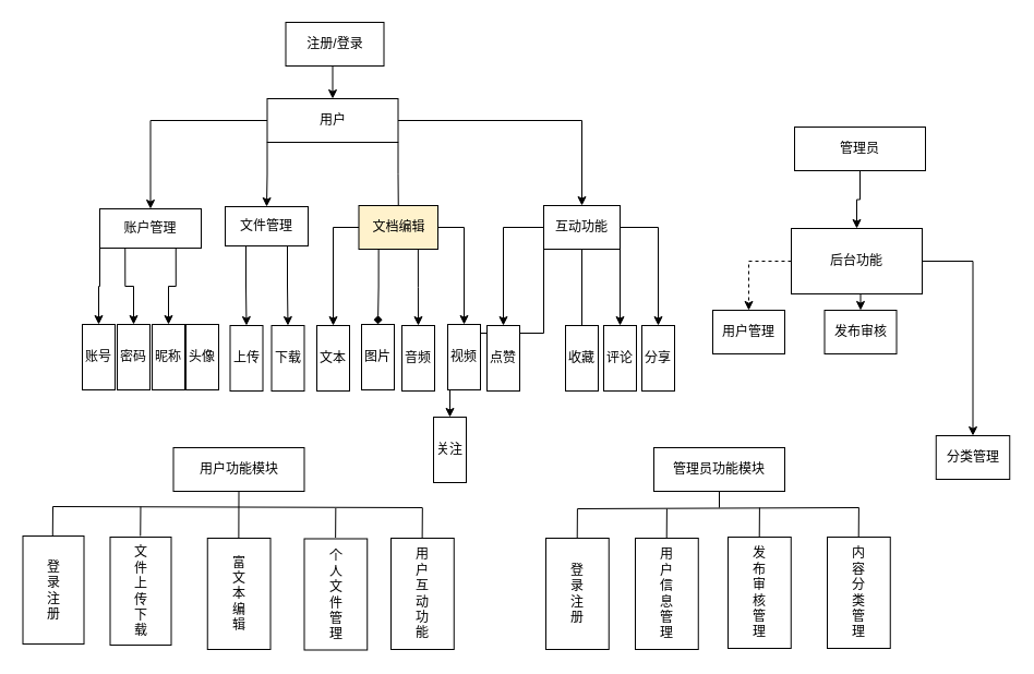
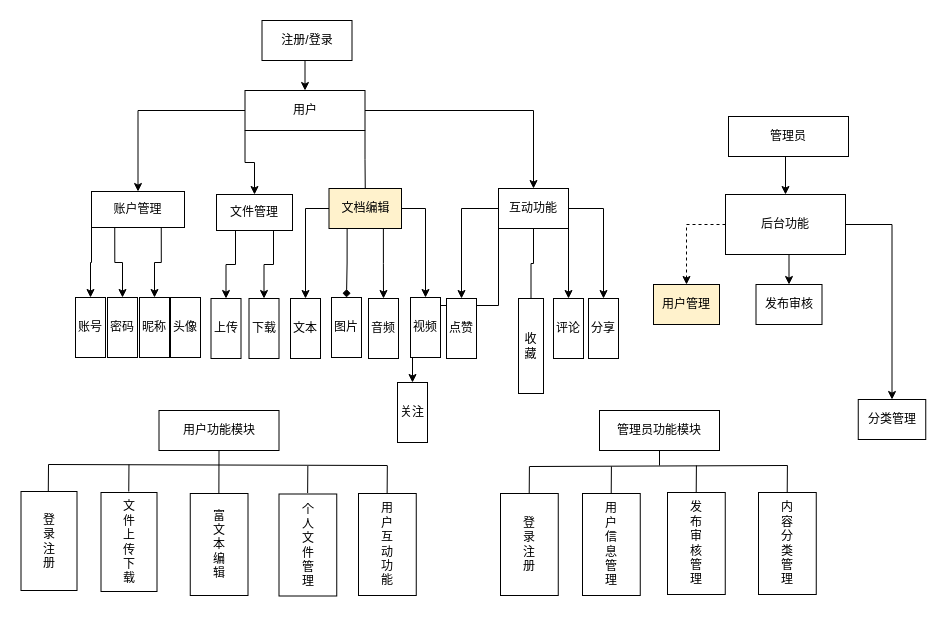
  <mxCell id="0" />
  <mxCell id="1" parent="0" />
  <mxCell id="2" style="edgeStyle=orthogonalEdgeStyle;rounded=0;orthogonalLoop=1;jettySize=auto;html=1;exitX=0;exitY=0.5;exitDx=0;exitDy=0;entryX=0.5;entryY=0;entryDx=0;entryDy=0;" parent="1" source="6" target="12" edge="1"><mxGeometry relative="1" as="geometry" /></mxCell>
  <mxCell id="3" style="edgeStyle=orthogonalEdgeStyle;rounded=0;orthogonalLoop=1;jettySize=auto;html=1;exitX=1;exitY=0.5;exitDx=0;exitDy=0;entryX=0.5;entryY=0;entryDx=0;entryDy=0;" parent="1" source="6" target="22" edge="1"><mxGeometry relative="1" as="geometry" /></mxCell>
  <mxCell id="4" style="edgeStyle=orthogonalEdgeStyle;rounded=0;orthogonalLoop=1;jettySize=auto;html=1;exitX=0;exitY=1;exitDx=0;exitDy=0;entryX=0.5;entryY=0;entryDx=0;entryDy=0;" parent="1" source="6" target="48" edge="1"><mxGeometry relative="1" as="geometry" /></mxCell>
  <mxCell id="5" style="edgeStyle=orthogonalEdgeStyle;rounded=0;orthogonalLoop=1;jettySize=auto;html=1;exitX=1;exitY=1;exitDx=0;exitDy=0;entryX=0.5;entryY=0;entryDx=0;entryDy=0;endArrow=none;" parent="1" source="6" target="27" edge="1"><mxGeometry relative="1" as="geometry" /></mxCell>
  <mxCell id="6" value="用户" style="rounded=0;whiteSpace=wrap;html=1;" parent="1" vertex="1"><mxGeometry x="244.5" y="90" width="120" height="40" as="geometry" /></mxCell>
  <mxCell id="7" style="edgeStyle=orthogonalEdgeStyle;rounded=0;orthogonalLoop=1;jettySize=auto;html=1;exitX=0.5;exitY=1;exitDx=0;exitDy=0;entryX=0.5;entryY=0;entryDx=0;entryDy=0;" parent="1" source="8" target="6" edge="1"><mxGeometry relative="1" as="geometry" /></mxCell>
  <mxCell id="8" value="注册/登录" style="rounded=0;whiteSpace=wrap;html=1;" parent="1" vertex="1"><mxGeometry x="261.5" y="20" width="90" height="40" as="geometry" /></mxCell>
  <mxCell id="9" style="edgeStyle=orthogonalEdgeStyle;rounded=0;orthogonalLoop=1;jettySize=auto;html=1;exitX=0.25;exitY=1;exitDx=0;exitDy=0;entryX=0.5;entryY=0;entryDx=0;entryDy=0;" parent="1" source="12" target="15" edge="1"><mxGeometry relative="1" as="geometry" /></mxCell>
  <mxCell id="10" style="edgeStyle=orthogonalEdgeStyle;rounded=0;orthogonalLoop=1;jettySize=auto;html=1;exitX=0.75;exitY=1;exitDx=0;exitDy=0;entryX=0.5;entryY=0;entryDx=0;entryDy=0;" parent="1" source="12" target="13" edge="1"><mxGeometry relative="1" as="geometry" /></mxCell>
  <mxCell id="11" style="edgeStyle=orthogonalEdgeStyle;rounded=0;orthogonalLoop=1;jettySize=auto;html=1;exitX=0;exitY=1;exitDx=0;exitDy=0;entryX=0.5;entryY=0;entryDx=0;entryDy=0;" parent="1" source="12" target="14" edge="1"><mxGeometry relative="1" as="geometry" /></mxCell>
  <mxCell id="12" value="账户管理" style="rounded=0;whiteSpace=wrap;html=1;" parent="1" vertex="1"><mxGeometry x="91" y="191" width="93" height="36" as="geometry" /></mxCell>
  <mxCell id="13" value="昵称" style="rounded=0;whiteSpace=wrap;html=1;" parent="1" vertex="1"><mxGeometry x="139" y="297" width="30" height="60" as="geometry" /></mxCell>
  <mxCell id="14" value="账号" style="rounded=0;whiteSpace=wrap;html=1;" parent="1" vertex="1"><mxGeometry x="75" y="297" width="30" height="60" as="geometry" /></mxCell>
  <mxCell id="15" value="密码" style="rounded=0;whiteSpace=wrap;html=1;" parent="1" vertex="1"><mxGeometry x="107" y="297" width="30" height="60" as="geometry" /></mxCell>
  <mxCell id="16" value="头像" style="rounded=0;whiteSpace=wrap;html=1;" parent="1" vertex="1"><mxGeometry x="170" y="297" width="30" height="60" as="geometry" /></mxCell>
  <mxCell id="17" style="edgeStyle=orthogonalEdgeStyle;rounded=0;orthogonalLoop=1;jettySize=auto;html=1;exitX=0;exitY=0.5;exitDx=0;exitDy=0;entryX=0.5;entryY=0;entryDx=0;entryDy=0;" parent="1" source="22" target="32" edge="1"><mxGeometry relative="1" as="geometry" /></mxCell>
  <mxCell id="18" style="edgeStyle=orthogonalEdgeStyle;rounded=0;orthogonalLoop=1;jettySize=auto;html=1;exitX=0.5;exitY=1;exitDx=0;exitDy=0;entryX=0.5;entryY=0;entryDx=0;entryDy=0;endArrow=none;" parent="1" source="22" target="34" edge="1"><mxGeometry relative="1" as="geometry" /></mxCell>
  <mxCell id="19" style="edgeStyle=orthogonalEdgeStyle;rounded=0;orthogonalLoop=1;jettySize=auto;html=1;exitX=1;exitY=0.5;exitDx=0;exitDy=0;" parent="1" source="22" target="35" edge="1"><mxGeometry relative="1" as="geometry" /></mxCell>
  <mxCell id="20" style="edgeStyle=orthogonalEdgeStyle;rounded=0;orthogonalLoop=1;jettySize=auto;html=1;exitX=0;exitY=1;exitDx=0;exitDy=0;entryX=0.5;entryY=0;entryDx=0;entryDy=0;" parent="1" source="22" target="33" edge="1"><mxGeometry relative="1" as="geometry" /></mxCell>
  <mxCell id="21" style="edgeStyle=orthogonalEdgeStyle;rounded=0;orthogonalLoop=1;jettySize=auto;html=1;exitX=1;exitY=1;exitDx=0;exitDy=0;entryX=0.5;entryY=0;entryDx=0;entryDy=0;" parent="1" source="22" target="36" edge="1"><mxGeometry relative="1" as="geometry" /></mxCell>
  <mxCell id="22" value="互动功能" style="rounded=0;whiteSpace=wrap;html=1;" parent="1" vertex="1"><mxGeometry x="498" y="188" width="70" height="40" as="geometry" /></mxCell>
  <mxCell id="23" style="edgeStyle=orthogonalEdgeStyle;rounded=0;orthogonalLoop=1;jettySize=auto;html=1;exitX=0;exitY=0.5;exitDx=0;exitDy=0;entryX=0.5;entryY=0;entryDx=0;entryDy=0;" parent="1" source="27" target="28" edge="1"><mxGeometry relative="1" as="geometry" /></mxCell>
  <mxCell id="24" style="edgeStyle=orthogonalEdgeStyle;rounded=0;orthogonalLoop=1;jettySize=auto;html=1;exitX=0.25;exitY=1;exitDx=0;exitDy=0;entryX=0.5;entryY=0;entryDx=0;entryDy=0;endArrow=diamond;" parent="1" source="27" target="29" edge="1"><mxGeometry relative="1" as="geometry" /></mxCell>
  <mxCell id="25" style="edgeStyle=orthogonalEdgeStyle;rounded=0;orthogonalLoop=1;jettySize=auto;html=1;exitX=0.75;exitY=1;exitDx=0;exitDy=0;entryX=0.5;entryY=0;entryDx=0;entryDy=0;" parent="1" source="27" target="30" edge="1"><mxGeometry relative="1" as="geometry" /></mxCell>
  <mxCell id="26" style="edgeStyle=orthogonalEdgeStyle;rounded=0;orthogonalLoop=1;jettySize=auto;html=1;exitX=1;exitY=0.5;exitDx=0;exitDy=0;entryX=0.5;entryY=0;entryDx=0;entryDy=0;" parent="1" source="27" target="31" edge="1"><mxGeometry relative="1" as="geometry" /></mxCell>
  <mxCell id="27" value="文档编辑" style="rounded=0;whiteSpace=wrap;html=1;fillColor=#fff2cc;" parent="1" vertex="1"><mxGeometry x="328.5" y="188" width="72.5" height="40" as="geometry" /></mxCell>
  <mxCell id="28" value="文本" style="rounded=0;whiteSpace=wrap;html=1;" parent="1" vertex="1"><mxGeometry x="290" y="298" width="30" height="60" as="geometry" /></mxCell>
  <mxCell id="29" value="图片" style="rounded=0;whiteSpace=wrap;html=1;" parent="1" vertex="1"><mxGeometry x="331" y="297" width="30" height="60" as="geometry" /></mxCell>
  <mxCell id="30" value="音频" style="rounded=0;whiteSpace=wrap;html=1;" parent="1" vertex="1"><mxGeometry x="368" y="298" width="30" height="60" as="geometry" /></mxCell>
  <mxCell id="31" value="视频" style="rounded=0;whiteSpace=wrap;html=1;" parent="1" vertex="1"><mxGeometry x="410" y="297" width="30" height="60" as="geometry" /></mxCell>
  <mxCell id="32" value="点赞" style="rounded=0;whiteSpace=wrap;html=1;" parent="1" vertex="1"><mxGeometry x="446" y="298" width="30" height="60" as="geometry" /></mxCell>
  <mxCell id="33" value="关注" style="rounded=0;whiteSpace=wrap;html=1;" parent="1" vertex="1"><mxGeometry x="397" y="382" width="30" height="60" as="geometry" /></mxCell>
- <mxCell id="34" value="收藏" style="rounded=0;whiteSpace=wrap;html=1;" parent="1" vertex="1"><mxGeometry x="518" y="298" width="30" height="60" as="geometry" /></mxCell>
+ <mxCell id="34" value="收藏" style="rounded=0;whiteSpace=wrap;html=1;" parent="1" vertex="1"><mxGeometry x="518" y="298" width="25" height="95" as="geometry" /></mxCell>
  <mxCell id="35" value="分享" style="rounded=0;whiteSpace=wrap;html=1;" parent="1" vertex="1"><mxGeometry x="588" y="298" width="30" height="60" as="geometry" /></mxCell>
  <mxCell id="36" value="评论" style="rounded=0;whiteSpace=wrap;html=1;" parent="1" vertex="1"><mxGeometry x="553" y="298" width="30" height="60" as="geometry" /></mxCell>
  <mxCell id="37" style="edgeStyle=orthogonalEdgeStyle;rounded=0;orthogonalLoop=1;jettySize=auto;html=1;dashed=1;" parent="1" source="40" target="42" edge="1"><mxGeometry relative="1" as="geometry" /></mxCell>
  <mxCell id="38" style="edgeStyle=orthogonalEdgeStyle;rounded=0;orthogonalLoop=1;jettySize=auto;html=1;exitX=0.5;exitY=1;exitDx=0;exitDy=0;entryX=0.5;entryY=0;entryDx=0;entryDy=0;" parent="1" source="40" target="43" edge="1"><mxGeometry relative="1" as="geometry" /></mxCell>
  <mxCell id="39" style="edgeStyle=orthogonalEdgeStyle;rounded=0;orthogonalLoop=1;jettySize=auto;html=1;exitX=1;exitY=0.5;exitDx=0;exitDy=0;entryX=0.5;entryY=0;entryDx=0;entryDy=0;" parent="1" source="40" target="41" edge="1"><mxGeometry relative="1" as="geometry" /></mxCell>
- <mxCell id="40" value="后台功能" style="rounded=0;whiteSpace=wrap;html=1;" parent="1" vertex="1"><mxGeometry x="725" y="209" width="120" height="60" as="geometry" /></mxCell>
+ <mxCell id="40" value="后台功能" style="rounded=0;whiteSpace=wrap;html=1;" parent="1" vertex="1"><mxGeometry x="725" y="194" width="120" height="60" as="geometry" /></mxCell>
  <mxCell id="41" value="分类管理" style="rounded=0;whiteSpace=wrap;html=1;" parent="1" vertex="1"><mxGeometry x="857.75" y="399" width="67.5" height="40" as="geometry" /></mxCell>
- <mxCell id="42" value="用户管理" style="rounded=0;whiteSpace=wrap;html=1;" parent="1" vertex="1"><mxGeometry x="653" y="284" width="66" height="40" as="geometry" /></mxCell>
+ <mxCell id="42" value="用户管理" style="rounded=0;whiteSpace=wrap;html=1;fillColor=#fff2cc;" parent="1" vertex="1"><mxGeometry x="653" y="284" width="66" height="40" as="geometry" /></mxCell>
  <mxCell id="43" value="发布审核" style="rounded=0;whiteSpace=wrap;html=1;" parent="1" vertex="1"><mxGeometry x="755.5" y="284" width="66" height="40" as="geometry" /></mxCell>
  <mxCell id="44" style="edgeStyle=orthogonalEdgeStyle;rounded=0;orthogonalLoop=1;jettySize=auto;html=1;exitX=0.5;exitY=1;exitDx=0;exitDy=0;entryX=0.5;entryY=0;entryDx=0;entryDy=0;" parent="1" source="45" target="40" edge="1"><mxGeometry relative="1" as="geometry" /></mxCell>
  <mxCell id="45" value="管理员" style="rounded=0;whiteSpace=wrap;html=1;" parent="1" vertex="1"><mxGeometry x="728" y="116" width="120" height="40" as="geometry" /></mxCell>
  <mxCell id="46" style="edgeStyle=orthogonalEdgeStyle;rounded=0;orthogonalLoop=1;jettySize=auto;html=1;exitX=0.25;exitY=1;exitDx=0;exitDy=0;entryX=0.5;entryY=0;entryDx=0;entryDy=0;" parent="1" source="48" target="49" edge="1"><mxGeometry relative="1" as="geometry" /></mxCell>
  <mxCell id="47" style="edgeStyle=orthogonalEdgeStyle;rounded=0;orthogonalLoop=1;jettySize=auto;html=1;exitX=0.75;exitY=1;exitDx=0;exitDy=0;entryX=0.5;entryY=0;entryDx=0;entryDy=0;" parent="1" source="48" target="50" edge="1"><mxGeometry relative="1" as="geometry" /></mxCell>
- <mxCell id="48" value="文件管理" style="rounded=0;whiteSpace=wrap;html=1;" parent="1" vertex="1"><mxGeometry x="206" y="189" width="76" height="36" as="geometry" /></mxCell>
+ <mxCell id="48" value="文件管理" style="rounded=0;whiteSpace=wrap;html=1;" parent="1" vertex="1"><mxGeometry x="216" y="194" width="76" height="36" as="geometry" /></mxCell>
  <mxCell id="49" value="上传" style="rounded=0;whiteSpace=wrap;html=1;" parent="1" vertex="1"><mxGeometry x="210.5" y="298" width="30" height="60" as="geometry" /></mxCell>
  <mxCell id="50" value="下载" style="rounded=0;whiteSpace=wrap;html=1;" parent="1" vertex="1"><mxGeometry x="248.5" y="298" width="30" height="60" as="geometry" /></mxCell>
  <mxCell id="51" value="用户功能模块" style="rounded=0;whiteSpace=wrap;html=1;" vertex="1" parent="1"><mxGeometry x="158.5" y="410" width="120" height="40" as="geometry" /></mxCell>
  <mxCell id="52" value="管理员功能模块" style="rounded=0;whiteSpace=wrap;html=1;" vertex="1" parent="1"><mxGeometry x="599" y="410" width="120" height="40" as="geometry" /></mxCell>
  <mxCell id="53" value="登&lt;div&gt;录&lt;/div&gt;&lt;div&gt;注&lt;/div&gt;&lt;div&gt;册&lt;/div&gt;" style="rounded=0;whiteSpace=wrap;html=1;" vertex="1" parent="1"><mxGeometry x="20.5" y="491" width="56" height="99" as="geometry" /></mxCell>
  <mxCell id="54" value="文&lt;div&gt;件&lt;/div&gt;&lt;div&gt;上&lt;/div&gt;&lt;div&gt;传&lt;/div&gt;&lt;div&gt;下&lt;/div&gt;&lt;div&gt;载&lt;/div&gt;" style="rounded=0;whiteSpace=wrap;html=1;" vertex="1" parent="1"><mxGeometry x="100.5" y="492" width="56" height="99" as="geometry" /></mxCell>
  <mxCell id="55" value="富&lt;div&gt;文&lt;/div&gt;&lt;div&gt;本&lt;/div&gt;&lt;div&gt;编&lt;/div&gt;&lt;div&gt;辑&lt;/div&gt;" style="rounded=0;whiteSpace=wrap;html=1;" vertex="1" parent="1"><mxGeometry x="189.75" y="493" width="57.75" height="102" as="geometry" /></mxCell>
  <mxCell id="56" value="个&lt;div&gt;人&lt;/div&gt;&lt;div&gt;文&lt;div&gt;件&lt;/div&gt;&lt;div&gt;管&lt;/div&gt;&lt;div&gt;理&lt;/div&gt;&lt;/div&gt;" style="rounded=0;whiteSpace=wrap;html=1;" vertex="1" parent="1"><mxGeometry x="278.5" y="493.5" width="57.75" height="102" as="geometry" /></mxCell>
  <mxCell id="57" value="用&lt;div&gt;户&lt;/div&gt;&lt;div&gt;互&lt;/div&gt;&lt;div&gt;动&lt;/div&gt;&lt;div&gt;功&lt;/div&gt;&lt;div&gt;能&lt;/div&gt;" style="rounded=0;whiteSpace=wrap;html=1;" vertex="1" parent="1"><mxGeometry x="358" y="493" width="57.75" height="102" as="geometry" /></mxCell>
  <mxCell id="58" value="用&lt;div&gt;户&lt;/div&gt;&lt;div&gt;信&lt;/div&gt;&lt;div&gt;息&lt;/div&gt;&lt;div&gt;管&lt;/div&gt;&lt;div&gt;理&lt;/div&gt;" style="rounded=0;whiteSpace=wrap;html=1;" vertex="1" parent="1"><mxGeometry x="582" y="493" width="57.75" height="102" as="geometry" /></mxCell>
  <mxCell id="59" value="登&lt;div&gt;录&lt;/div&gt;&lt;div&gt;注&lt;/div&gt;&lt;div&gt;册&lt;/div&gt;" style="rounded=0;whiteSpace=wrap;html=1;" vertex="1" parent="1"><mxGeometry x="500" y="493" width="57.75" height="102" as="geometry" /></mxCell>
  <mxCell id="60" value="发&lt;div&gt;布&lt;/div&gt;&lt;div&gt;审&lt;/div&gt;&lt;div&gt;核&lt;/div&gt;&lt;div&gt;管&lt;/div&gt;&lt;div&gt;理&lt;/div&gt;" style="rounded=0;whiteSpace=wrap;html=1;" vertex="1" parent="1"><mxGeometry x="667" y="492" width="57.75" height="102" as="geometry" /></mxCell>
  <mxCell id="61" value="内&lt;div&gt;容&lt;/div&gt;&lt;div&gt;分&lt;/div&gt;&lt;div&gt;类&lt;/div&gt;&lt;div&gt;管&lt;/div&gt;&lt;div&gt;理&lt;/div&gt;" style="rounded=0;whiteSpace=wrap;html=1;" vertex="1" parent="1"><mxGeometry x="758" y="492" width="57.75" height="102" as="geometry" /></mxCell>
  <mxCell id="62" value="" style="endArrow=none;html=1;rounded=0;" edge="1" parent="1"><mxGeometry width="50" height="50" relative="1" as="geometry"><mxPoint x="47.79" y="491" as="sourcePoint" /><mxPoint x="48" y="464" as="targetPoint" /></mxGeometry></mxCell>
  <mxCell id="63" value="" style="endArrow=none;html=1;rounded=0;" edge="1" parent="1"><mxGeometry width="50" height="50" relative="1" as="geometry"><mxPoint x="128.26" y="491" as="sourcePoint" /><mxPoint x="128.47" y="464" as="targetPoint" /></mxGeometry></mxCell>
  <mxCell id="64" value="" style="endArrow=none;html=1;rounded=0;entryX=0.5;entryY=1;entryDx=0;entryDy=0;" edge="1" parent="1" target="51"><mxGeometry width="50" height="50" relative="1" as="geometry"><mxPoint x="218.38" y="492.5" as="sourcePoint" /><mxPoint x="218.59" y="465.5" as="targetPoint" /></mxGeometry></mxCell>
  <mxCell id="65" value="" style="endArrow=none;html=1;rounded=0;" edge="1" parent="1"><mxGeometry width="50" height="50" relative="1" as="geometry"><mxPoint x="307.13" y="492.5" as="sourcePoint" /><mxPoint x="307.34" y="465.5" as="targetPoint" /></mxGeometry></mxCell>
  <mxCell id="66" value="" style="endArrow=none;html=1;rounded=0;" edge="1" parent="1"><mxGeometry width="50" height="50" relative="1" as="geometry"><mxPoint x="386.63" y="492.5" as="sourcePoint" /><mxPoint x="386.84" y="465.5" as="targetPoint" /></mxGeometry></mxCell>
  <mxCell id="67" value="" style="endArrow=none;html=1;rounded=0;" edge="1" parent="1"><mxGeometry width="50" height="50" relative="1" as="geometry"><mxPoint x="387" y="465" as="sourcePoint" /><mxPoint x="48" y="464" as="targetPoint" /></mxGeometry></mxCell>
  <mxCell id="68" value="" style="endArrow=none;html=1;rounded=0;" edge="1" parent="1"><mxGeometry width="50" height="50" relative="1" as="geometry"><mxPoint x="528.71" y="493" as="sourcePoint" /><mxPoint x="528.92" y="466" as="targetPoint" /></mxGeometry></mxCell>
  <mxCell id="69" value="" style="endArrow=none;html=1;rounded=0;" edge="1" parent="1"><mxGeometry width="50" height="50" relative="1" as="geometry"><mxPoint x="610.71" y="493" as="sourcePoint" /><mxPoint x="610.92" y="466" as="targetPoint" /></mxGeometry></mxCell>
  <mxCell id="70" value="" style="endArrow=none;html=1;rounded=0;" edge="1" parent="1"><mxGeometry width="50" height="50" relative="1" as="geometry"><mxPoint x="695.71" y="492" as="sourcePoint" /><mxPoint x="695.92" y="465" as="targetPoint" /></mxGeometry></mxCell>
  <mxCell id="71" value="" style="endArrow=none;html=1;rounded=0;" edge="1" parent="1"><mxGeometry width="50" height="50" relative="1" as="geometry"><mxPoint x="786.71" y="492" as="sourcePoint" /><mxPoint x="786.92" y="465" as="targetPoint" /></mxGeometry></mxCell>
  <mxCell id="72" value="" style="endArrow=none;html=1;rounded=0;" edge="1" parent="1"><mxGeometry width="50" height="50" relative="1" as="geometry"><mxPoint x="787" y="465" as="sourcePoint" /><mxPoint x="529" y="466" as="targetPoint" /></mxGeometry></mxCell>
  <mxCell id="73" value="" style="endArrow=none;html=1;rounded=0;entryX=0.5;entryY=1;entryDx=0;entryDy=0;" edge="1" parent="1" target="52"><mxGeometry width="50" height="50" relative="1" as="geometry"><mxPoint x="659" y="465" as="sourcePoint" /><mxPoint x="620.92" y="476" as="targetPoint" /></mxGeometry></mxCell>
